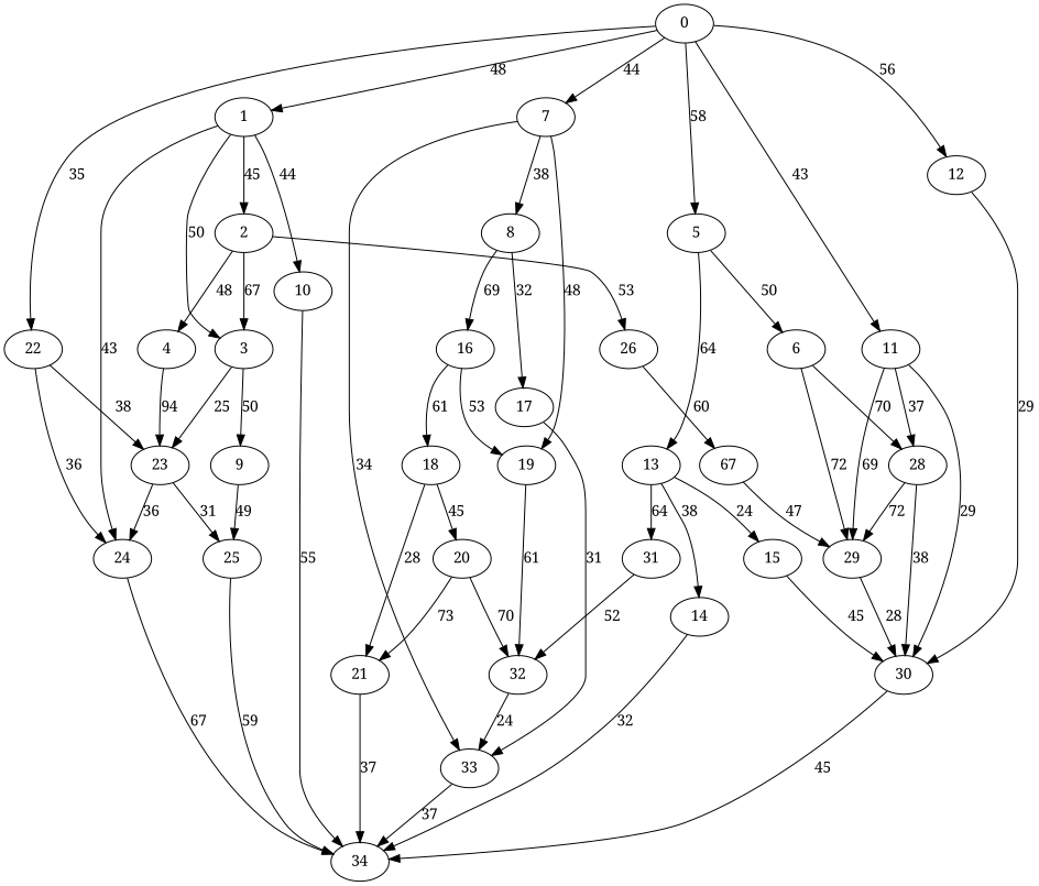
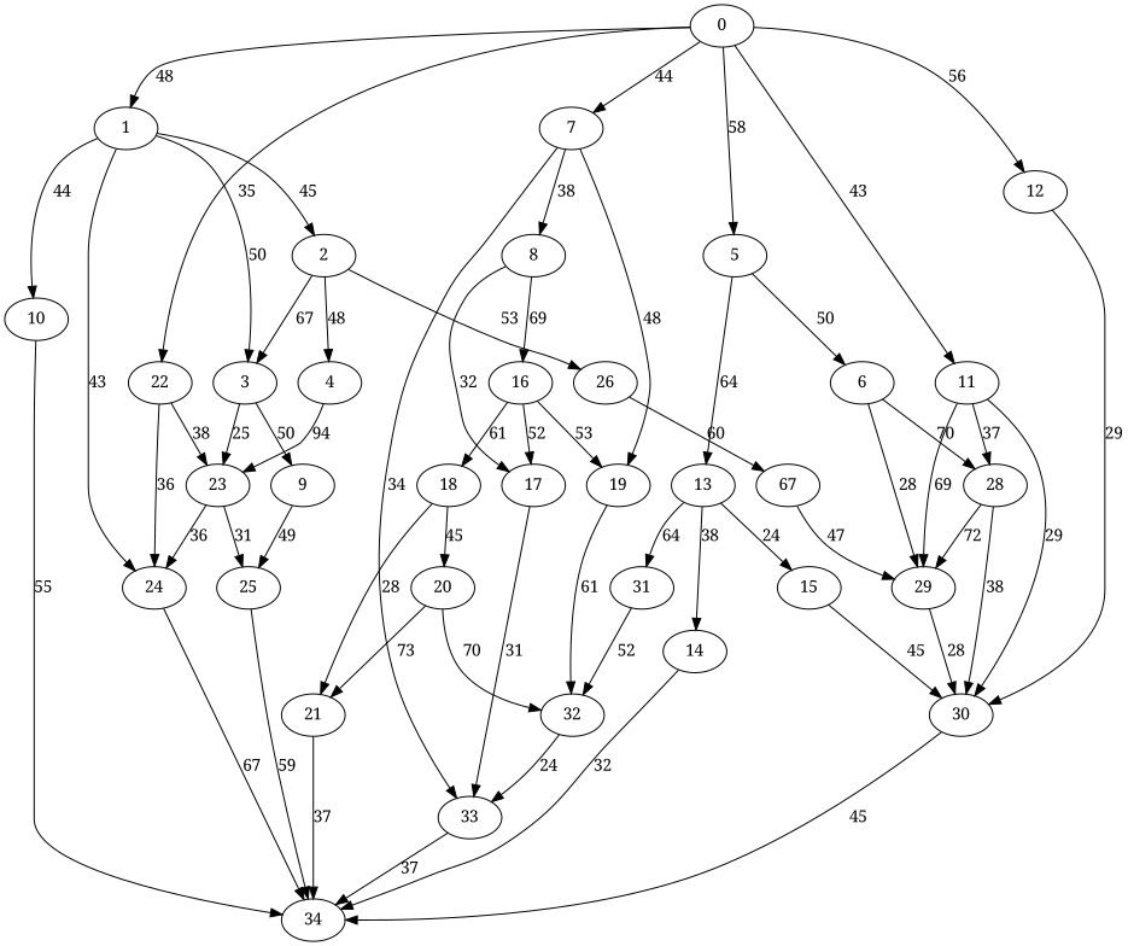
  digraph {
    fontname="Noto Serif"
    node [fontname="Noto Serif"]
    edge [fontname="Noto Serif"]
    0
    1
    5
    7
    11
    12
    22
    2
    3
    10
    24
    6
    13
    8
    19
    33
    28
    29
    30
    23
    4
    26
    9
    34
    14
    15
    31
    16
    17
    32
    25
    n32 [label=67]
    18
    20
    21
    0 -> 1 [label=48]
    0 -> 5 [label=58]
    0 -> 7 [label=44]
    0 -> 11 [label=43]
    0 -> 12 [label=56]
    0 -> 22 [label=35]
    1 -> 2 [label=45]
    1 -> 3 [label=50]
    1 -> 10 [label=44]
    1 -> 24 [label=43]
    5 -> 6 [label=50]
    5 -> 13 [label=64]
    7 -> 8 [label=38]
    7 -> 19 [label=48]
    7 -> 33 [label=34]
    11 -> 28 [label=37]
    11 -> 29 [label=69]
    11 -> 30 [label=29]
    12 -> 30 [label=29]
    22 -> 24 [label=36]
    22 -> 23 [label=38]
    2 -> 3 [label=67]
    2 -> 4 [label=48]
    2 -> 26 [label=53]
    3 -> 23 [label=25]
    3 -> 9 [label=50]
    10 -> 34 [label=55]
    24 -> 34 [label=67]
    6 -> 28 [label=70]
-   6 -> 29 [label=72]
+   6 -> 29 [label=28]
    13 -> 14 [label=38]
    13 -> 15 [label=24]
    13 -> 31 [label=64]
    8 -> 16 [label=69]
    8 -> 17 [label=32]
    19 -> 32 [label=61]
    33 -> 34 [label=37]
    28 -> 29 [label=72]
    28 -> 30 [label=38]
    29 -> 30 [label=28]
    30 -> 34 [label=45]
    23 -> 24 [label=36]
    23 -> 25 [label=31]
    4 -> 23 [label=94]
    26 -> n32 [label=60]
    9 -> 25 [label=49]
    14 -> 34 [label=32]
    15 -> 30 [label=45]
    31 -> 32 [label=52]
    16 -> 19 [label=53]
+   16 -> 17 [label=52]
    16 -> 18 [label=61]
    17 -> 33 [label=31]
    32 -> 33 [label=24]
    25 -> 34 [label=59]
    n32 -> 29 [label=47]
    18 -> 20 [label=45]
    18 -> 21 [label=28]
    20 -> 32 [label=70]
    20 -> 21 [label=73]
    21 -> 34 [label=37]
  }
